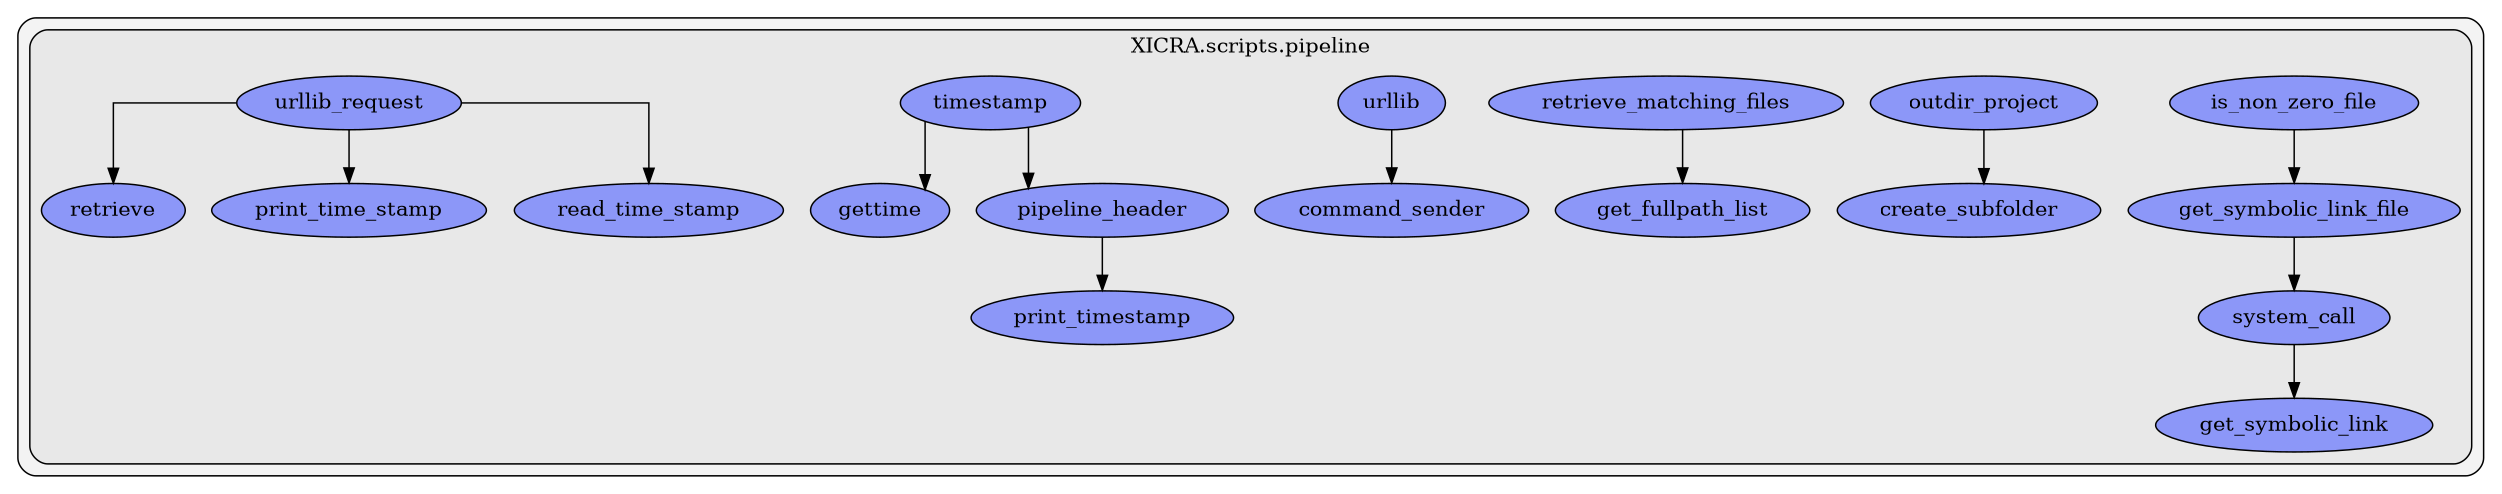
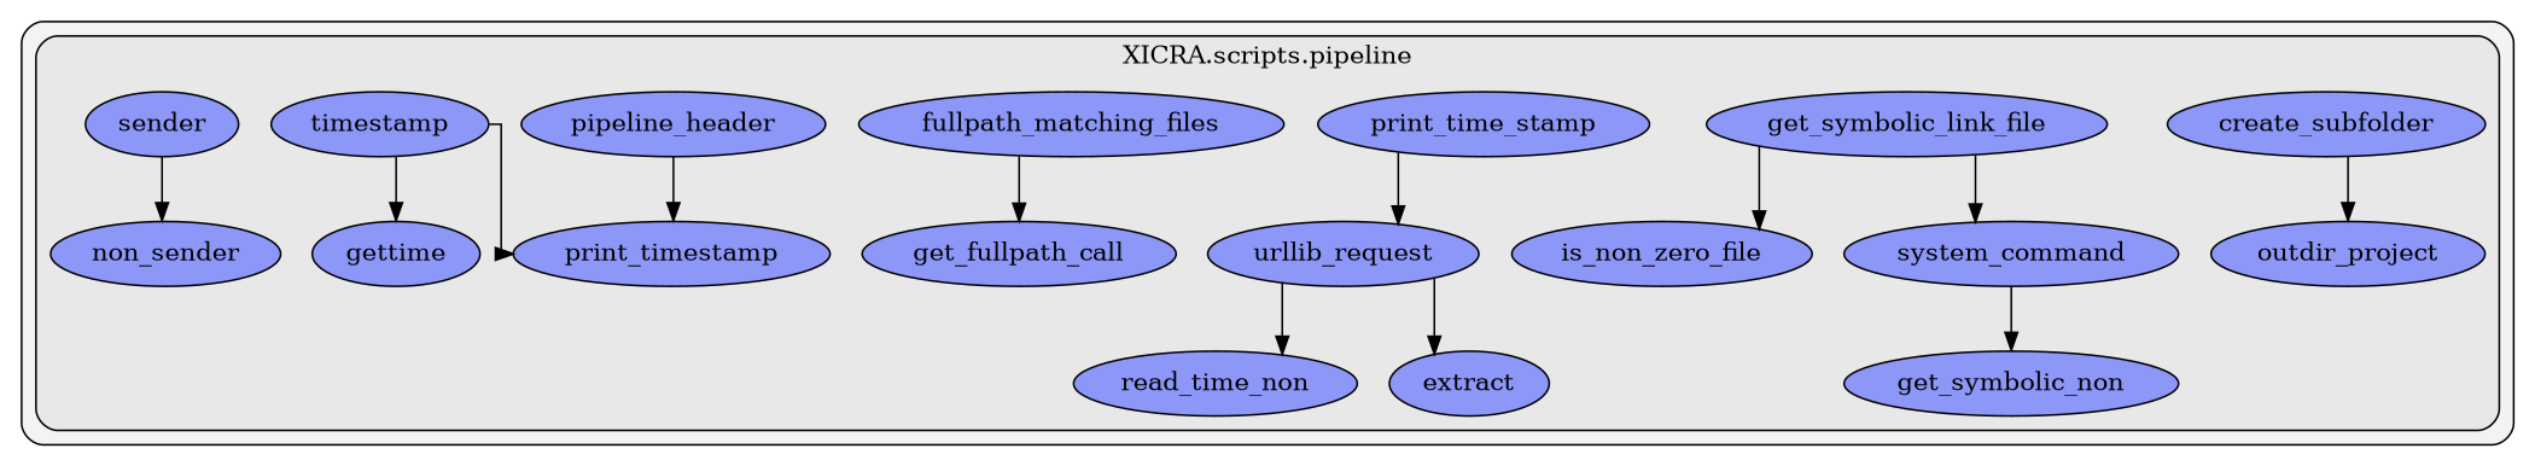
  digraph {
    clusterrank=local
    rankdir=TB
    splines=ortho
    node [fillcolor="#6575ffb2" fontcolor="#000000" group=13 style=filled]
    edge [color="#000000" style=solid]
-   n1 [label=command_sender]
+   n1 [label=non_sender]
    n2 [label=create_subfolder]
-   n3 [label=retrieve]
-   n4 [label=get_fullpath_list]
-   n5 [label=get_symbolic_link]
+   n3 [label=extract]
+   n4 [label=get_fullpath_call]
+   n5 [label=get_symbolic_non]
    n6 [label=get_symbolic_link_file]
    n7 [label=gettime]
    n8 [label=is_non_zero_file]
    n9 [label=outdir_project]
    n10 [label=pipeline_header]
    n11 [label=print_timestamp]
    n12 [label=print_time_stamp]
-   n13 [label=read_time_stamp]
-   n14 [label=retrieve_matching_files]
-   n15 [label=urllib]
-   n16 [label=system_call]
+   n13 [label=read_time_non]
+   n14 [label=fullpath_matching_files]
+   n15 [label=sender]
+   n16 [label=system_command]
    n17 [label=timestamp]
    n18 [label=urllib_request]
    subgraph cluster_1 {
      fillcolor="#80808018"
      style="filled,rounded"
      subgraph cluster_2 {
        fillcolor="#80808018"
        label="XICRA.scripts.pipeline"
        style="filled,rounded"
        n1
        n2
        n3
        n4
        n5
        n6
        n7
        n8
        n9
        n10
        n11
        n12
        n13
        n14
        n15
        n16
        n17
        n18
      }
    }
-   n8 -> n6
+   n6 -> n8
    n6 -> n16
-   n9 -> n2
+   n2 -> n9
    n10 -> n11
    n14 -> n4
    n15 -> n1
    n16 -> n5
    n17 -> n7
-   n17 -> n10
+   n17 -> n11
    n18 -> n3
-   n18 -> n12
+   n12 -> n18
    n18 -> n13
  }
